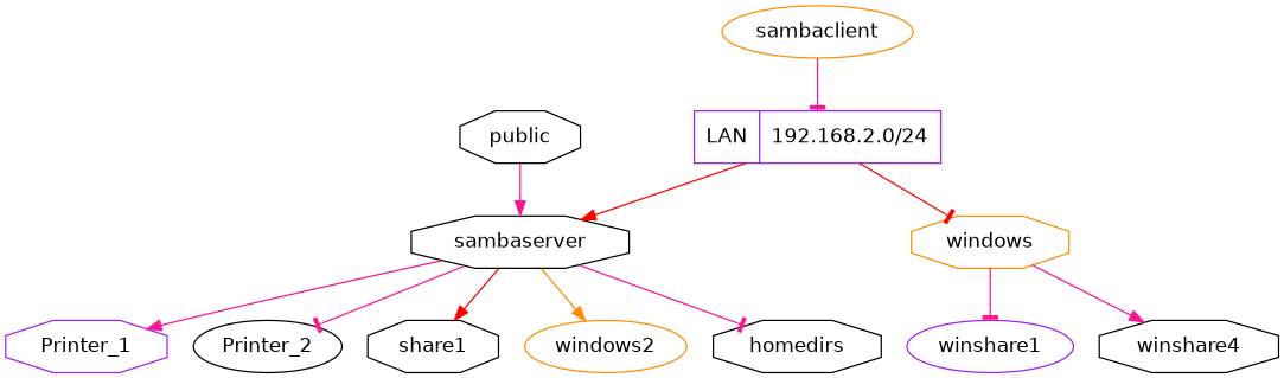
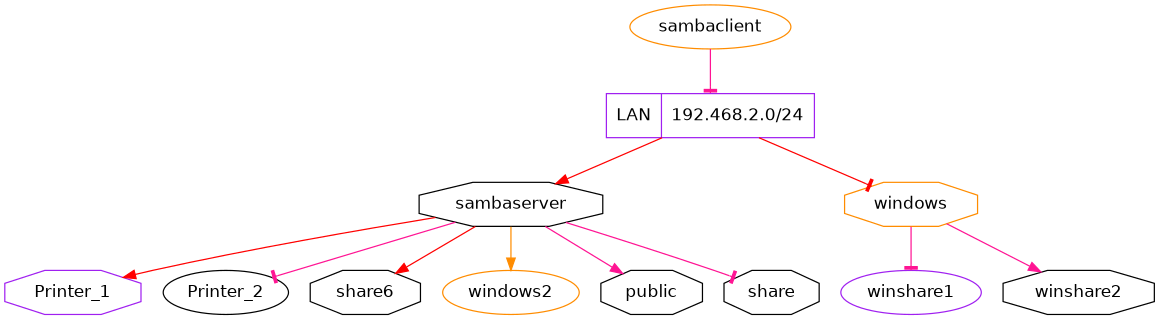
  digraph {
    fontname="DejaVu Sans"
    node [color=black fontname="DejaVu Sans" shape=octagon]
    edge [arrowhead=normal color=deeppink fontname="DejaVu Sans"]
    n1 [color=darkorange label=sambaclient shape=ellipse]
-   n2 [color=purple label="LAN|192.168.2.0/24" shape=record]
+   n2 [color=purple label="LAN|192.468.2.0/24" shape=record]
    n3 [label=sambaserver]
    n4 [color=darkorange label=windows]
    Printer_1 [color=purple]
    Printer_2 [shape=ellipse]
-   share1
+   share1 [label=share6]
    n8 [color=darkorange label=windows2 shape=ellipse]
    public
-   homedirs
+   homedirs [label=share]
    winshare1 [color=purple shape=ellipse]
-   winshare2 [label=winshare4]
+   winshare2
    n1 -> n2 [arrowhead=tee]
    n2 -> n3 [color=red]
    n2 -> n4 [arrowhead=tee color=red]
-   n3 -> Printer_1
+   n3 -> Printer_1 [color=red]
    n3 -> Printer_2 [arrowhead=tee]
    n3 -> share1 [color=red]
    n3 -> n8 [color=darkorange]
-   public -> n3
+   n3 -> public
    n3 -> homedirs [arrowhead=tee]
    n4 -> winshare1 [arrowhead=tee]
    n4 -> winshare2
  }
